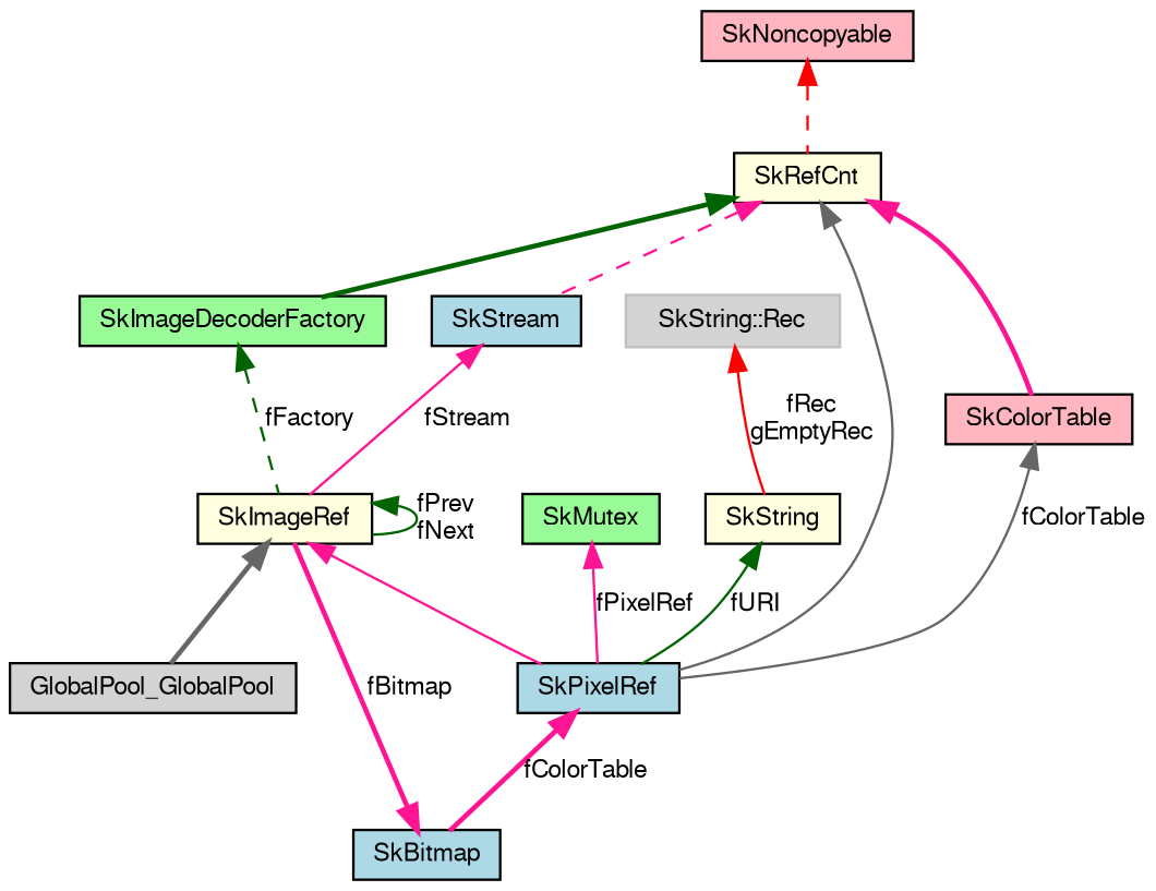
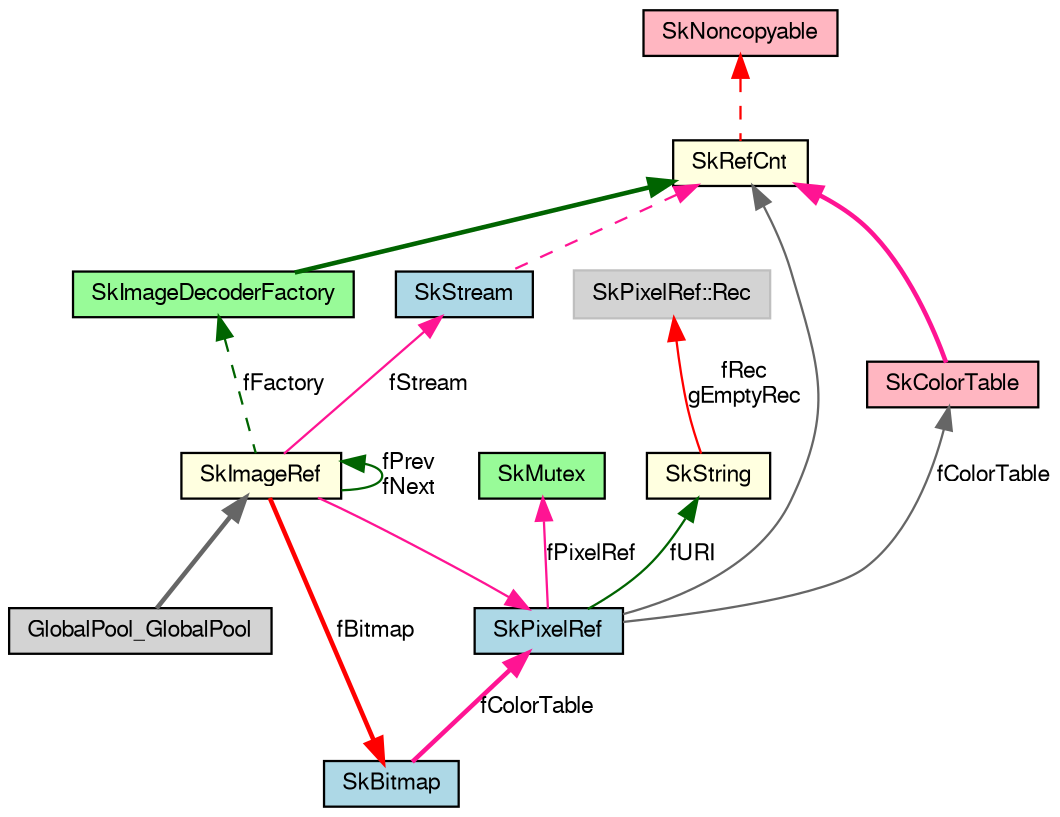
  digraph {
    node [color=black fillcolor=lightyellow fontname=FreeSans fontsize=10 shape=record style=filled]
    edge [color=deeppink dir=back fontname=FreeSans fontsize=10 labelfontname=FreeSans labelfontsize=10 style=solid]
    n1 [fillcolor=lightgrey fontcolor=black height=0.2 label=GlobalPool_GlobalPool width=0.4]
    n2 [height=0.2 label=SkImageRef width=0.4]
    n3 [fillcolor=lightblue height=0.2 label=SkPixelRef width=0.4]
    n4 [fillcolor=lightblue height=0.2 label=SkBitmap width=0.4]
    n5 [height=0.2 label=SkRefCnt width=0.4]
    n6 [fillcolor=lightpink height=0.2 label=SkColorTable width=0.4]
    n7 [fillcolor=lightblue height=0.2 label=SkStream width=0.4]
    n8 [fillcolor=palegreen height=0.2 label=SkImageDecoderFactory width=0.4]
    n9 [fillcolor=lightpink height=0.2 label=SkNoncopyable width=0.4]
    n10 [fillcolor=palegreen height=0.2 label=SkMutex width=0.4]
    n11 [height=0.2 label=SkString width=0.4]
-   n12 [color=grey75 fillcolor=lightgrey height=0.2 label="SkString::Rec" width=0.4]
+   n12 [color=grey75 fillcolor=lightgrey height=0.2 label="SkPixelRef::Rec" width=0.4]
    n2 -> n1 [color=gray40 style=bold]
    n2 -> n2 [color=darkgreen label="fPrev\nfNext"]
-   n2 -> n3
+   n3 -> n2
    n3 -> n4 [label=fColorTable style=bold]
-   n4 -> n2 [label=fBitmap style=bold]
+   n4 -> n2 [color=red label=fBitmap style=bold]
    n5 -> n3 [color=gray40]
    n5 -> n6 [style=bold]
    n5 -> n7 [style=dashed]
    n5 -> n8 [color=darkgreen style=bold]
    n6 -> n3 [color=gray40 label=fColorTable]
    n7 -> n2 [label=fStream]
    n8 -> n2 [color=darkgreen label=fFactory style=dashed]
    n9 -> n5 [color=red style=dashed]
    n10 -> n3 [label=fPixelRef]
    n11 -> n3 [color=darkgreen label=fURI]
    n12 -> n11 [color=red label="fRec\ngEmptyRec"]
  }
